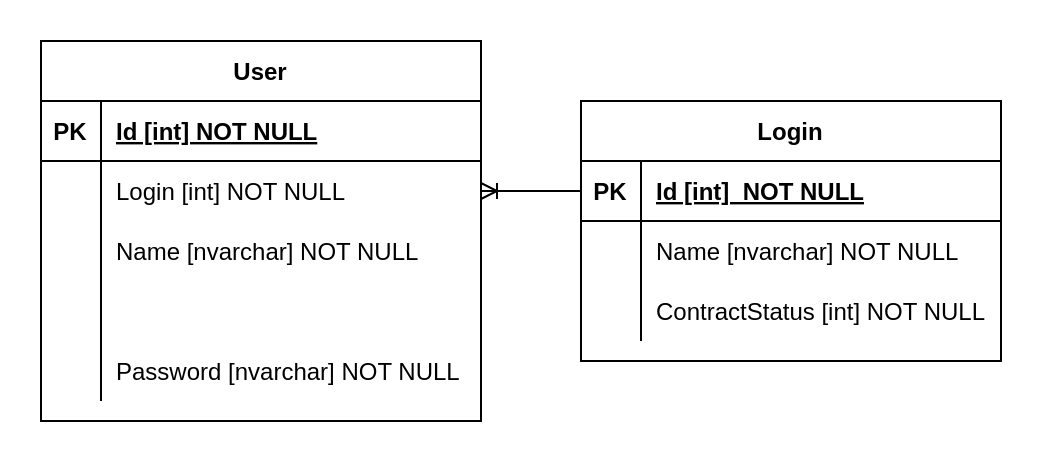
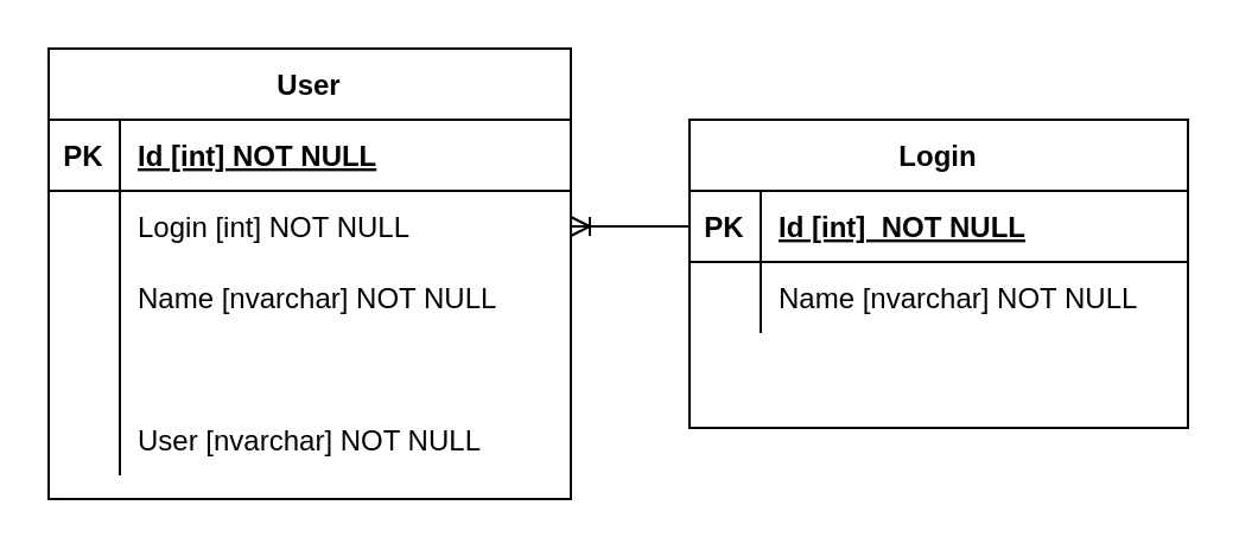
  <mxCell id="0" />
  <mxCell id="1" parent="0" />
  <mxCell id="2" value="User" style="shape=table;startSize=30;container=1;collapsible=1;childLayout=tableLayout;fixedRows=1;rowLines=0;fontStyle=1;align=center;resizeLast=1;" vertex="1" parent="1"><mxGeometry x="20" y="20" width="220" height="190" as="geometry" /></mxCell>
  <mxCell id="3" value="" style="shape=partialRectangle;collapsible=0;dropTarget=0;pointerEvents=0;fillColor=none;top=0;left=0;bottom=1;right=0;points=[[0,0.5],[1,0.5]];portConstraint=eastwest;" vertex="1" parent="2"><mxGeometry y="30" width="220" height="30" as="geometry" /></mxCell>
  <mxCell id="4" value="PK" style="shape=partialRectangle;connectable=0;fillColor=none;top=0;left=0;bottom=0;right=0;fontStyle=1;overflow=hidden;" vertex="1" parent="3"><mxGeometry width="30" height="30" as="geometry" /></mxCell>
  <mxCell id="5" value="Id [int] NOT NULL" style="shape=partialRectangle;connectable=0;fillColor=none;top=0;left=0;bottom=0;right=0;align=left;spacingLeft=6;fontStyle=5;overflow=hidden;" vertex="1" parent="3"><mxGeometry x="30" width="190" height="30" as="geometry" /></mxCell>
  <mxCell id="6" value="" style="shape=partialRectangle;collapsible=0;dropTarget=0;pointerEvents=0;fillColor=none;top=0;left=0;bottom=0;right=0;points=[[0,0.5],[1,0.5]];portConstraint=eastwest;" vertex="1" parent="2"><mxGeometry y="60" width="220" height="30" as="geometry" /></mxCell>
  <mxCell id="7" value="Login [int] NOT NULL" style="shape=partialRectangle;connectable=0;fillColor=none;top=0;left=0;bottom=0;right=0;align=left;spacingLeft=6;fontStyle=0;overflow=hidden;" vertex="1" parent="6"><mxGeometry x="30" width="190" height="30" as="geometry" /></mxCell>
  <mxCell id="8" value="" style="shape=partialRectangle;collapsible=0;dropTarget=0;pointerEvents=0;fillColor=none;top=0;left=0;bottom=0;right=0;points=[[0,0.5],[1,0.5]];portConstraint=eastwest;" vertex="1" parent="2"><mxGeometry y="90" width="220" height="30" as="geometry" /></mxCell>
  <mxCell id="9" value="" style="shape=partialRectangle;connectable=0;fillColor=none;top=0;left=0;bottom=0;right=0;editable=1;overflow=hidden;" vertex="1" parent="8"><mxGeometry width="30" height="30" as="geometry" /></mxCell>
  <mxCell id="10" value="Name [nvarchar] NOT NULL" style="shape=partialRectangle;connectable=0;fillColor=none;top=0;left=0;bottom=0;right=0;align=left;spacingLeft=6;overflow=hidden;" vertex="1" parent="8"><mxGeometry x="30" width="190" height="30" as="geometry" /></mxCell>
  <mxCell id="11" value="" style="shape=partialRectangle;collapsible=0;dropTarget=0;pointerEvents=0;fillColor=none;top=0;left=0;bottom=0;right=0;points=[[0,0.5],[1,0.5]];portConstraint=eastwest;" vertex="1" parent="2"><mxGeometry y="120" width="220" height="30" as="geometry" /></mxCell>
  <mxCell id="12" value="" style="shape=partialRectangle;connectable=0;fillColor=none;top=0;left=0;bottom=0;right=0;editable=1;overflow=hidden;" vertex="1" parent="11"><mxGeometry width="30" height="30" as="geometry" /></mxCell>
  <mxCell id="13" value="" style="shape=partialRectangle;collapsible=0;dropTarget=0;pointerEvents=0;fillColor=none;top=0;left=0;bottom=0;right=0;points=[[0,0.5],[1,0.5]];portConstraint=eastwest;" vertex="1" parent="2"><mxGeometry y="150" width="220" height="30" as="geometry" /></mxCell>
  <mxCell id="14" value="" style="shape=partialRectangle;connectable=0;fillColor=none;top=0;left=0;bottom=0;right=0;editable=1;overflow=hidden;" vertex="1" parent="13"><mxGeometry width="30" height="30" as="geometry" /></mxCell>
- <mxCell id="15" value="Password [nvarchar] NOT NULL" style="shape=partialRectangle;connectable=0;fillColor=none;top=0;left=0;bottom=0;right=0;align=left;spacingLeft=6;overflow=hidden;" vertex="1" parent="13"><mxGeometry x="30" width="190" height="30" as="geometry" /></mxCell>
+ <mxCell id="15" value="User [nvarchar] NOT NULL" style="shape=partialRectangle;connectable=0;fillColor=none;top=0;left=0;bottom=0;right=0;align=left;spacingLeft=6;overflow=hidden;" vertex="1" parent="13"><mxGeometry x="30" width="190" height="30" as="geometry" /></mxCell>
  <mxCell id="16" value="Login" style="shape=table;startSize=30;container=1;collapsible=1;childLayout=tableLayout;fixedRows=1;rowLines=0;fontStyle=1;align=center;resizeLast=1;" vertex="1" parent="1"><mxGeometry x="290" y="50" width="210" height="130" as="geometry" /></mxCell>
  <mxCell id="17" value="" style="shape=partialRectangle;collapsible=0;dropTarget=0;pointerEvents=0;fillColor=none;top=0;left=0;bottom=1;right=0;points=[[0,0.5],[1,0.5]];portConstraint=eastwest;" vertex="1" parent="16"><mxGeometry y="30" width="210" height="30" as="geometry" /></mxCell>
  <mxCell id="18" value="PK" style="shape=partialRectangle;connectable=0;fillColor=none;top=0;left=0;bottom=0;right=0;fontStyle=1;overflow=hidden;" vertex="1" parent="17"><mxGeometry width="30" height="30" as="geometry" /></mxCell>
  <mxCell id="19" value="Id [int]  NOT NULL" style="shape=partialRectangle;connectable=0;fillColor=none;top=0;left=0;bottom=0;right=0;align=left;spacingLeft=6;fontStyle=5;overflow=hidden;" vertex="1" parent="17"><mxGeometry x="30" width="180" height="30" as="geometry" /></mxCell>
  <mxCell id="20" value="" style="shape=partialRectangle;collapsible=0;dropTarget=0;pointerEvents=0;fillColor=none;top=0;left=0;bottom=0;right=0;points=[[0,0.5],[1,0.5]];portConstraint=eastwest;" vertex="1" parent="16"><mxGeometry y="60" width="210" height="30" as="geometry" /></mxCell>
  <mxCell id="21" value="" style="shape=partialRectangle;connectable=0;fillColor=none;top=0;left=0;bottom=0;right=0;editable=1;overflow=hidden;" vertex="1" parent="20"><mxGeometry width="30" height="30" as="geometry" /></mxCell>
  <mxCell id="22" value="Name [nvarchar] NOT NULL" style="shape=partialRectangle;connectable=0;fillColor=none;top=0;left=0;bottom=0;right=0;align=left;spacingLeft=6;overflow=hidden;" vertex="1" parent="20"><mxGeometry x="30" width="180" height="30" as="geometry" /></mxCell>
  <mxCell id="23" value="" style="shape=partialRectangle;collapsible=0;dropTarget=0;pointerEvents=0;fillColor=none;top=0;left=0;bottom=0;right=0;points=[[0,0.5],[1,0.5]];portConstraint=eastwest;" vertex="1" parent="16"><mxGeometry y="90" width="210" height="30" as="geometry" /></mxCell>
  <mxCell id="24" value="" style="shape=partialRectangle;connectable=0;fillColor=none;top=0;left=0;bottom=0;right=0;editable=1;overflow=hidden;" vertex="1" parent="23"><mxGeometry width="30" height="30" as="geometry" /></mxCell>
- <mxCell id="25" value="ContractStatus [int] NOT NULL" style="shape=partialRectangle;connectable=0;fillColor=none;top=0;left=0;bottom=0;right=0;align=left;spacingLeft=6;overflow=hidden;" vertex="1" parent="23"><mxGeometry x="30" width="180" height="30" as="geometry" /></mxCell>
  <mxCell id="26" value="" style="edgeStyle=entityRelationEdgeStyle;fontSize=12;html=1;endArrow=ERoneToMany;entryX=1;entryY=0.5;entryDx=0;entryDy=0;exitX=0;exitY=0.5;exitDx=0;exitDy=0;" edge="1" parent="1" source="17" target="6"><mxGeometry width="100" height="100" relative="1" as="geometry"><mxPoint x="270" y="280" as="sourcePoint" /><mxPoint x="370" y="180" as="targetPoint" /></mxGeometry></mxCell>
